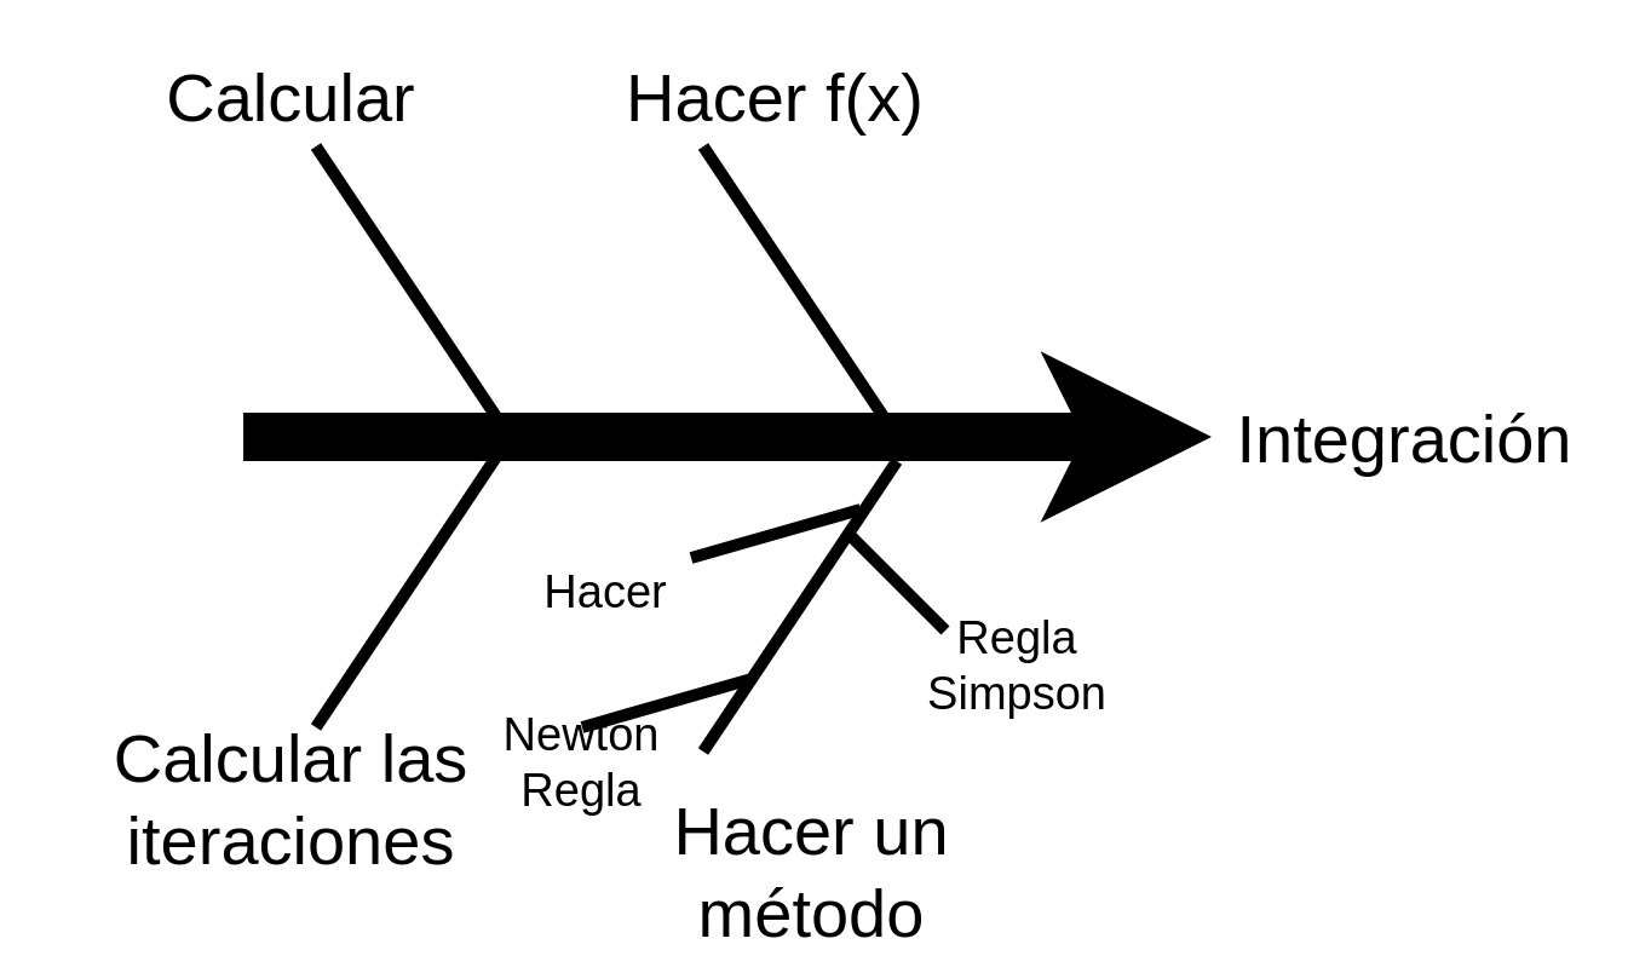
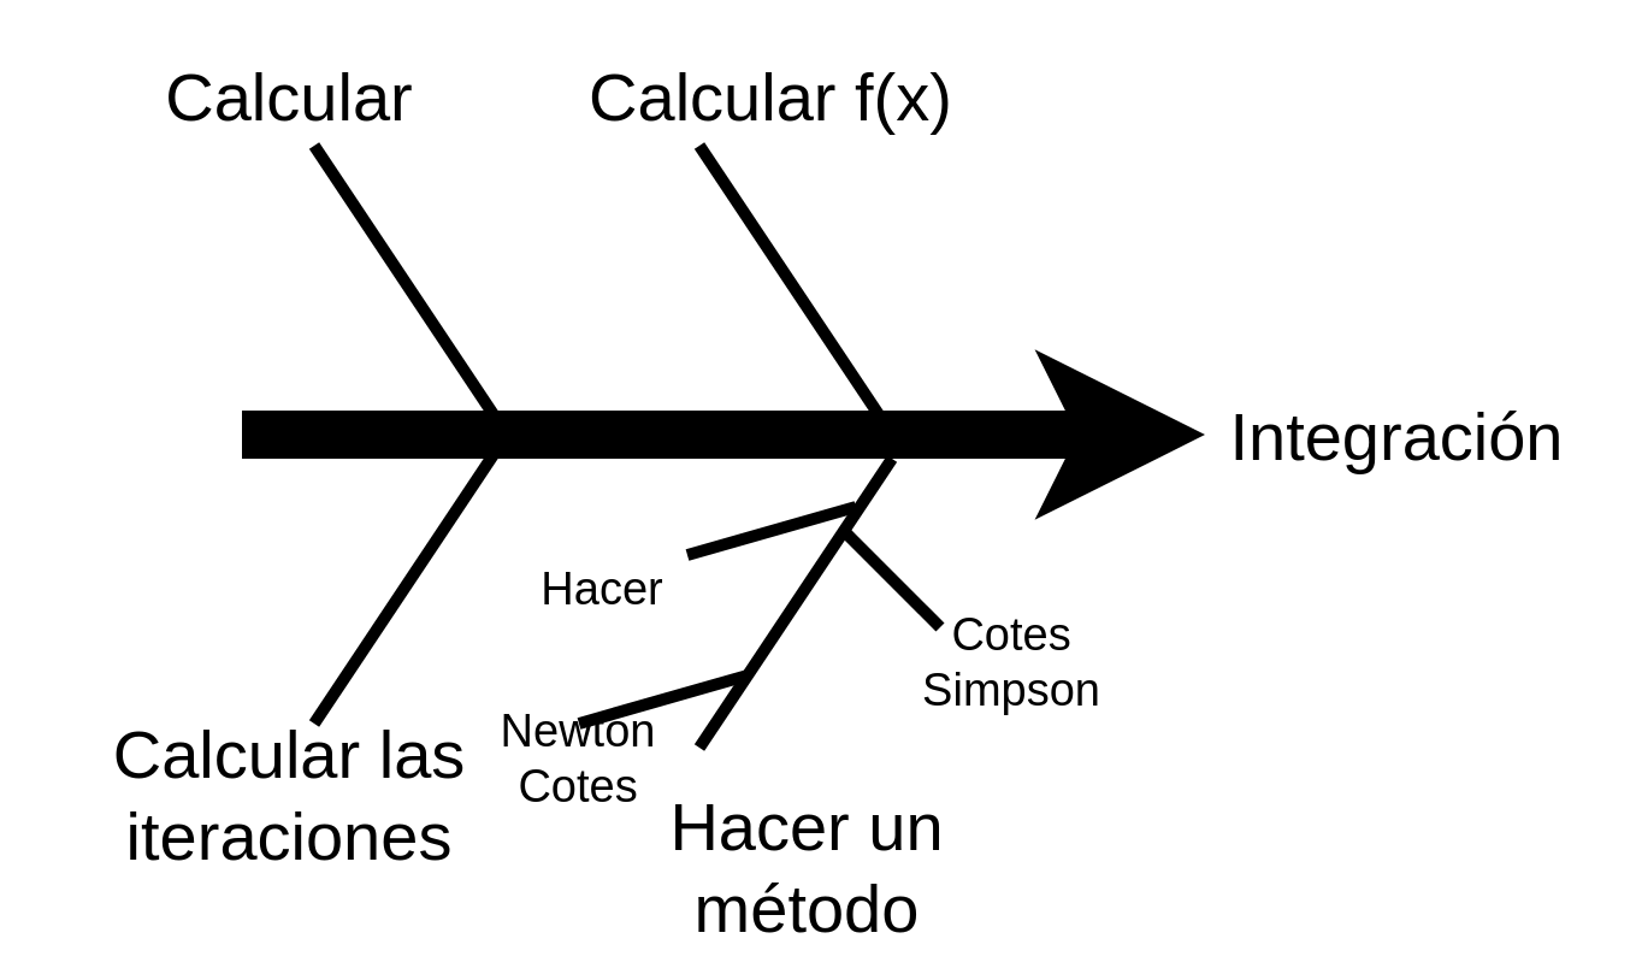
  <mxCell id="0" />
  <mxCell id="1" parent="0" />
  <mxCell id="2" value="" style="endArrow=classic;html=1;rounded=0;fontSize=19;strokeWidth=20;" edge="1" parent="1"><mxGeometry width="50" height="50" relative="1" as="geometry"><mxPoint x="100" y="180" as="sourcePoint" /><mxPoint x="500" y="180" as="targetPoint" /></mxGeometry></mxCell>
  <mxCell id="3" value="Integración" style="text;html=1;strokeColor=none;fillColor=none;align=center;verticalAlign=middle;whiteSpace=wrap;rounded=0;fontSize=28;" vertex="1" parent="1"><mxGeometry x="500" y="156" width="160" height="50" as="geometry" /></mxCell>
  <mxCell id="4" value="" style="endArrow=none;html=1;rounded=0;fontSize=28;strokeWidth=5;" edge="1" parent="1"><mxGeometry width="50" height="50" relative="1" as="geometry"><mxPoint x="130" y="60" as="sourcePoint" /><mxPoint x="210" y="180" as="targetPoint" /></mxGeometry></mxCell>
  <mxCell id="5" value="Calcular" style="text;html=1;strokeColor=none;fillColor=none;align=center;verticalAlign=middle;whiteSpace=wrap;rounded=0;fontSize=28;" vertex="1" parent="1"><mxGeometry x="60" y="20" width="120" height="40" as="geometry" /></mxCell>
  <mxCell id="6" value="" style="endArrow=none;html=1;rounded=0;fontSize=19;strokeWidth=5;" edge="1" parent="1"><mxGeometry width="50" height="50" relative="1" as="geometry"><mxPoint x="130" y="300" as="sourcePoint" /><mxPoint x="210" y="180" as="targetPoint" /></mxGeometry></mxCell>
  <mxCell id="7" value="Calcular las iteraciones" style="text;html=1;strokeColor=none;fillColor=none;align=center;verticalAlign=middle;whiteSpace=wrap;rounded=0;fontSize=28;" vertex="1" parent="1"><mxGeometry x="20" y="310" width="200" height="40" as="geometry" /></mxCell>
- <mxCell id="8" value="Hacer f(x)" style="text;html=1;strokeColor=none;fillColor=none;align=center;verticalAlign=middle;whiteSpace=wrap;rounded=0;fontSize=28;" vertex="1" parent="1"><mxGeometry x="220" y="20" width="200" height="40" as="geometry" /></mxCell>
+ <mxCell id="8" value="Calcular f(x)" style="text;html=1;strokeColor=none;fillColor=none;align=center;verticalAlign=middle;whiteSpace=wrap;rounded=0;fontSize=28;" vertex="1" parent="1"><mxGeometry x="220" y="20" width="200" height="40" as="geometry" /></mxCell>
  <mxCell id="9" value="" style="endArrow=none;html=1;rounded=0;fontSize=28;strokeWidth=5;" edge="1" parent="1"><mxGeometry width="50" height="50" relative="1" as="geometry"><mxPoint x="290" y="60" as="sourcePoint" /><mxPoint x="370" y="180" as="targetPoint" /></mxGeometry></mxCell>
  <mxCell id="10" value="" style="endArrow=none;html=1;rounded=0;fontSize=19;strokeWidth=5;" edge="1" parent="1"><mxGeometry width="50" height="50" relative="1" as="geometry"><mxPoint x="290" y="310" as="sourcePoint" /><mxPoint x="370" y="190" as="targetPoint" /></mxGeometry></mxCell>
  <mxCell id="11" value="Hacer un método" style="text;html=1;strokeColor=none;fillColor=none;align=center;verticalAlign=middle;whiteSpace=wrap;rounded=0;fontSize=28;" vertex="1" parent="1"><mxGeometry x="235" y="340" width="200" height="40" as="geometry" /></mxCell>
  <mxCell id="12" value="" style="endArrow=none;html=1;rounded=0;strokeWidth=5;fontSize=19;" edge="1" parent="1"><mxGeometry width="50" height="50" relative="1" as="geometry"><mxPoint x="285" y="230" as="sourcePoint" /><mxPoint x="355" y="210" as="targetPoint" /></mxGeometry></mxCell>
  <mxCell id="13" value="Hacer" style="text;html=1;strokeColor=none;fillColor=none;align=center;verticalAlign=middle;whiteSpace=wrap;rounded=0;fontSize=19;" vertex="1" parent="1"><mxGeometry x="220" y="230" width="60" height="30" as="geometry" /></mxCell>
  <mxCell id="14" value="" style="endArrow=none;html=1;rounded=0;strokeWidth=5;fontSize=19;" edge="1" parent="1"><mxGeometry width="50" height="50" relative="1" as="geometry"><mxPoint x="350" y="220" as="sourcePoint" /><mxPoint x="390" y="260" as="targetPoint" /></mxGeometry></mxCell>
- <mxCell id="15" value="Regla Simpson" style="text;html=1;strokeColor=none;fillColor=none;align=center;verticalAlign=middle;whiteSpace=wrap;rounded=0;fontSize=19;" vertex="1" parent="1"><mxGeometry x="390" y="260" width="60" height="30" as="geometry" /></mxCell>
+ <mxCell id="15" value="Cotes Simpson" style="text;html=1;strokeColor=none;fillColor=none;align=center;verticalAlign=middle;whiteSpace=wrap;rounded=0;fontSize=19;" vertex="1" parent="1"><mxGeometry x="390" y="260" width="60" height="30" as="geometry" /></mxCell>
  <mxCell id="16" value="" style="endArrow=none;html=1;rounded=0;strokeWidth=5;fontSize=19;" edge="1" parent="1"><mxGeometry width="50" height="50" relative="1" as="geometry"><mxPoint x="240" y="300" as="sourcePoint" /><mxPoint x="310" y="280" as="targetPoint" /></mxGeometry></mxCell>
- <mxCell id="17" value="Newton Regla" style="text;html=1;strokeColor=none;fillColor=none;align=center;verticalAlign=middle;whiteSpace=wrap;rounded=0;fontSize=19;" vertex="1" parent="1"><mxGeometry x="210" y="300" width="60" height="30" as="geometry" /></mxCell>
+ <mxCell id="17" value="Newton Cotes" style="text;html=1;strokeColor=none;fillColor=none;align=center;verticalAlign=middle;whiteSpace=wrap;rounded=0;fontSize=19;" vertex="1" parent="1"><mxGeometry x="210" y="300" width="60" height="30" as="geometry" /></mxCell>
